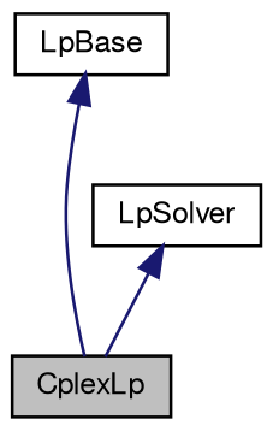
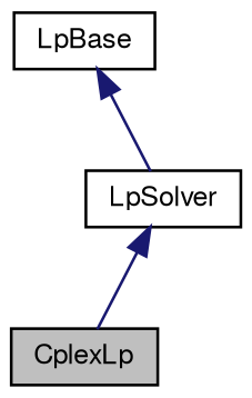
  digraph {
    node [color=black fillcolor=white fontname=FreeSans fontsize=10 shape=record style=filled]
    edge [color=midnightblue dir=back fontname=FreeSans fontsize=10 labelfontname=FreeSans labelfontsize=10 style=solid]
    n1 [fillcolor=grey75 fontcolor=black height=0.2 label=CplexLp width=0.4]
    n2 [height=0.2 label=LpSolver width=0.4]
    n3 [height=0.2 label=LpBase width=0.4]
    n2 -> n1
-   n3 -> n1
+   n3 -> n2
  }
